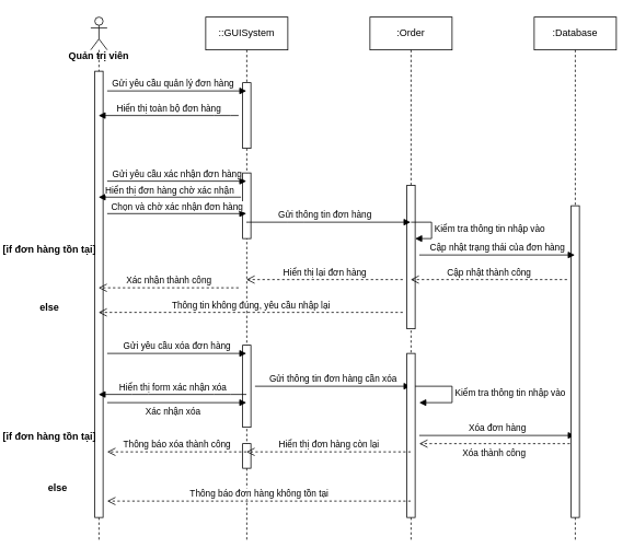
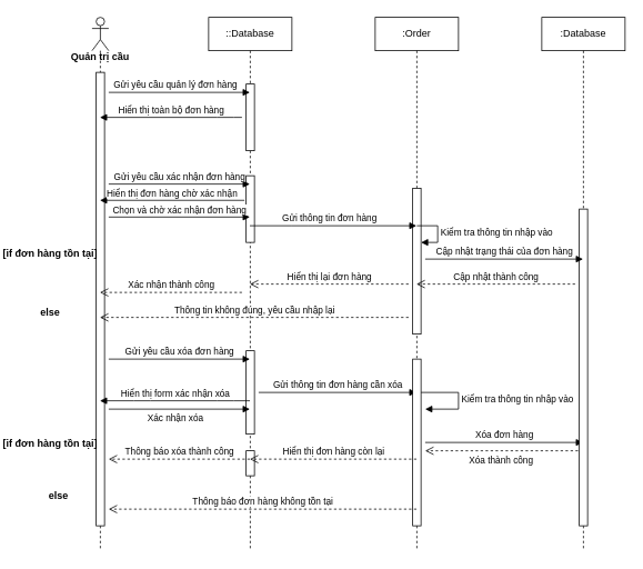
  <mxCell id="0" />
  <mxCell id="1" parent="0" />
  <mxCell id="2" value="" style="shape=umlLifeline;participant=umlActor;perimeter=lifelinePerimeter;whiteSpace=wrap;html=1;container=1;collapsible=0;recursiveResize=0;verticalAlign=top;spacingTop=36;outlineConnect=0;" vertex="1" parent="1"><mxGeometry x="110" y="20" width="20" height="640" as="geometry" /></mxCell>
  <mxCell id="3" value="" style="html=1;points=[];perimeter=orthogonalPerimeter;" vertex="1" parent="2"><mxGeometry x="5" y="66" width="10" height="544" as="geometry" /></mxCell>
- <mxCell id="4" value="::GUISystem&lt;br&gt;" style="shape=umlLifeline;perimeter=lifelinePerimeter;whiteSpace=wrap;html=1;container=1;collapsible=0;recursiveResize=0;outlineConnect=0;" vertex="1" parent="1"><mxGeometry x="250" y="20" width="100" height="640" as="geometry" /></mxCell>
+ <mxCell id="4" value="::Database&lt;br&gt;" style="shape=umlLifeline;perimeter=lifelinePerimeter;whiteSpace=wrap;html=1;container=1;collapsible=0;recursiveResize=0;outlineConnect=0;" vertex="1" parent="1"><mxGeometry x="250" y="20" width="100" height="640" as="geometry" /></mxCell>
  <mxCell id="5" value="" style="html=1;points=[];perimeter=orthogonalPerimeter;" vertex="1" parent="4"><mxGeometry x="45" y="80" width="10" height="80" as="geometry" /></mxCell>
  <mxCell id="6" value="" style="html=1;points=[];perimeter=orthogonalPerimeter;" vertex="1" parent="4"><mxGeometry x="45" y="190" width="10" height="80" as="geometry" /></mxCell>
  <mxCell id="7" value="" style="html=1;points=[];perimeter=orthogonalPerimeter;" vertex="1" parent="4"><mxGeometry x="45" y="400" width="10" height="100" as="geometry" /></mxCell>
  <mxCell id="8" value="Gửi thông tin đơn hàng cần xóa" style="html=1;verticalAlign=bottom;endArrow=block;" edge="1" parent="4" target="10"><mxGeometry width="80" relative="1" as="geometry"><mxPoint x="60" y="450" as="sourcePoint" /><mxPoint x="140" y="450" as="targetPoint" /></mxGeometry></mxCell>
  <mxCell id="9" value="" style="html=1;points=[];perimeter=orthogonalPerimeter;" vertex="1" parent="4"><mxGeometry x="45" y="520" width="10" height="30" as="geometry" /></mxCell>
  <mxCell id="10" value=":Order&lt;br&gt;" style="shape=umlLifeline;perimeter=lifelinePerimeter;whiteSpace=wrap;html=1;container=1;collapsible=0;recursiveResize=0;outlineConnect=0;" vertex="1" parent="1"><mxGeometry x="450" y="20" width="100" height="640" as="geometry" /></mxCell>
  <mxCell id="11" value="" style="html=1;points=[];perimeter=orthogonalPerimeter;" vertex="1" parent="10"><mxGeometry x="45" y="205" width="10" height="175" as="geometry" /></mxCell>
  <mxCell id="12" value="" style="html=1;points=[];perimeter=orthogonalPerimeter;" vertex="1" parent="10"><mxGeometry x="45" y="410" width="10" height="200" as="geometry" /></mxCell>
  <mxCell id="13" value="Xóa đơn hàng" style="html=1;verticalAlign=bottom;endArrow=block;" edge="1" parent="10" target="15"><mxGeometry width="80" relative="1" as="geometry"><mxPoint x="60" y="510" as="sourcePoint" /><mxPoint x="140" y="510" as="targetPoint" /></mxGeometry></mxCell>
  <mxCell id="14" value="Xóa thành công" style="html=1;verticalAlign=bottom;endArrow=open;dashed=1;endSize=8;" edge="1" parent="10" source="15"><mxGeometry x="0.05" y="20" relative="1" as="geometry"><mxPoint x="140" y="520" as="sourcePoint" /><mxPoint x="60" y="520" as="targetPoint" /><mxPoint as="offset" /></mxGeometry></mxCell>
  <mxCell id="15" value=":Database" style="shape=umlLifeline;perimeter=lifelinePerimeter;whiteSpace=wrap;html=1;container=1;collapsible=0;recursiveResize=0;outlineConnect=0;" vertex="1" parent="1"><mxGeometry x="650" y="20" width="100" height="640" as="geometry" /></mxCell>
  <mxCell id="16" value="" style="html=1;points=[];perimeter=orthogonalPerimeter;" vertex="1" parent="15"><mxGeometry x="45" y="230" width="10" height="380" as="geometry" /></mxCell>
- <mxCell id="17" value="Quản trị viên&#10;" style="text;align=center;fontStyle=1;verticalAlign=middle;spacingLeft=3;spacingRight=3;strokeColor=none;rotatable=0;points=[[0,0.5],[1,0.5]];portConstraint=eastwest;" vertex="1" parent="1"><mxGeometry x="80" y="60" width="80" height="26" as="geometry" /></mxCell>
+ <mxCell id="17" value="Quản trị cầu&#10;" style="text;align=center;fontStyle=1;verticalAlign=middle;spacingLeft=3;spacingRight=3;strokeColor=none;rotatable=0;points=[[0,0.5],[1,0.5]];portConstraint=eastwest;" vertex="1" parent="1"><mxGeometry x="80" y="60" width="80" height="26" as="geometry" /></mxCell>
  <mxCell id="18" value="Gửi yêu cầu quản lý đơn hàng" style="html=1;verticalAlign=bottom;endArrow=block;" edge="1" parent="1" target="4"><mxGeometry x="-0.056" width="80" relative="1" as="geometry"><mxPoint x="130" y="110" as="sourcePoint" /><mxPoint x="210" y="110" as="targetPoint" /><mxPoint as="offset" /></mxGeometry></mxCell>
  <mxCell id="19" value="Hiển thị toàn bộ đơn hàng" style="html=1;verticalAlign=bottom;endArrow=block;" edge="1" parent="1" target="2"><mxGeometry width="80" relative="1" as="geometry"><mxPoint x="290" y="140" as="sourcePoint" /><mxPoint x="290" y="140" as="targetPoint" /><Array as="points"><mxPoint x="270" y="140" /></Array></mxGeometry></mxCell>
  <mxCell id="20" value="Gửi yêu cầu xác nhận đơn hàng" style="html=1;verticalAlign=bottom;endArrow=block;" edge="1" parent="1" target="4"><mxGeometry width="80" relative="1" as="geometry"><mxPoint x="130" y="220" as="sourcePoint" /><mxPoint x="210" y="220" as="targetPoint" /></mxGeometry></mxCell>
  <mxCell id="21" value="Hiển thị đơn hàng chờ xác nhận" style="html=1;verticalAlign=bottom;endArrow=block;exitX=-0.2;exitY=0.369;exitDx=0;exitDy=0;exitPerimeter=0;" edge="1" parent="1" source="6" target="2"><mxGeometry width="80" relative="1" as="geometry"><mxPoint x="210" y="240" as="sourcePoint" /><mxPoint x="290" y="240" as="targetPoint" /></mxGeometry></mxCell>
  <mxCell id="22" value="Gửi thông tin đơn hàng" style="html=1;verticalAlign=bottom;endArrow=block;" edge="1" parent="1" source="4" target="10"><mxGeometry x="-0.05" width="80" relative="1" as="geometry"><mxPoint x="310" y="250" as="sourcePoint" /><mxPoint x="390" y="250" as="targetPoint" /><Array as="points"><mxPoint x="360" y="270" /></Array><mxPoint as="offset" /></mxGeometry></mxCell>
  <mxCell id="23" value="Kiểm tra thông tin nhập vào" style="edgeStyle=orthogonalEdgeStyle;html=1;align=left;spacingLeft=2;endArrow=block;rounded=0;" edge="1" parent="1"><mxGeometry relative="1" as="geometry"><mxPoint x="500" y="270" as="sourcePoint" /><Array as="points"><mxPoint x="525" y="270" /><mxPoint x="525" y="290" /></Array><mxPoint x="505" y="290" as="targetPoint" /></mxGeometry></mxCell>
  <mxCell id="24" value="Chọn và chờ xác nhận đơn hàng" style="html=1;verticalAlign=bottom;endArrow=block;" edge="1" parent="1" target="4"><mxGeometry width="80" relative="1" as="geometry"><mxPoint x="130" y="259.58" as="sourcePoint" /><mxPoint x="210" y="259.58" as="targetPoint" /></mxGeometry></mxCell>
  <mxCell id="25" value="Cập nhật trạng thái của đơn hàng" style="html=1;verticalAlign=bottom;endArrow=block;" edge="1" parent="1" target="15"><mxGeometry width="80" relative="1" as="geometry"><mxPoint x="510" y="310" as="sourcePoint" /><mxPoint x="590" y="310" as="targetPoint" /><mxPoint as="offset" /></mxGeometry></mxCell>
  <mxCell id="26" value="Cập nhật thành công" style="html=1;verticalAlign=bottom;endArrow=open;dashed=1;endSize=8;" edge="1" parent="1" target="10"><mxGeometry relative="1" as="geometry"><mxPoint x="690" y="340" as="sourcePoint" /><mxPoint x="610" y="340" as="targetPoint" /></mxGeometry></mxCell>
  <mxCell id="27" value="Hiển thị lại đơn hàng" style="html=1;verticalAlign=bottom;endArrow=open;dashed=1;endSize=8;" edge="1" parent="1" target="4"><mxGeometry relative="1" as="geometry"><mxPoint x="490" y="340" as="sourcePoint" /><mxPoint x="410" y="340" as="targetPoint" /></mxGeometry></mxCell>
  <mxCell id="28" value="Xác nhận thành công" style="html=1;verticalAlign=bottom;endArrow=open;dashed=1;endSize=8;" edge="1" parent="1" target="2"><mxGeometry relative="1" as="geometry"><mxPoint x="290" y="350" as="sourcePoint" /><mxPoint x="210" y="350" as="targetPoint" /></mxGeometry></mxCell>
  <mxCell id="29" value="Thông tin không đúng, yêu cầu nhập lại" style="html=1;verticalAlign=bottom;endArrow=open;dashed=1;endSize=8;" edge="1" parent="1" target="2"><mxGeometry relative="1" as="geometry"><mxPoint x="490" y="380" as="sourcePoint" /><mxPoint x="410" y="380" as="targetPoint" /></mxGeometry></mxCell>
  <mxCell id="30" value="Gửi yêu cầu xóa đơn hàng" style="html=1;verticalAlign=bottom;endArrow=block;" edge="1" parent="1" target="4"><mxGeometry width="80" relative="1" as="geometry"><mxPoint x="130" y="430" as="sourcePoint" /><mxPoint x="210" y="430" as="targetPoint" /></mxGeometry></mxCell>
  <mxCell id="31" value="Hiển thị form xác nhận xóa" style="html=1;verticalAlign=bottom;endArrow=block;" edge="1" parent="1" source="4" target="2"><mxGeometry width="80" relative="1" as="geometry"><mxPoint x="240" y="460" as="sourcePoint" /><mxPoint x="230" y="460" as="targetPoint" /><Array as="points"><mxPoint x="270" y="480" /><mxPoint x="170" y="480" /></Array></mxGeometry></mxCell>
  <mxCell id="32" value="Kiểm tra thông tin nhập vào" style="edgeStyle=orthogonalEdgeStyle;html=1;align=left;spacingLeft=2;endArrow=block;rounded=0;entryX=1;entryY=0;" edge="1" parent="1"><mxGeometry relative="1" as="geometry"><mxPoint x="505" y="470" as="sourcePoint" /><Array as="points"><mxPoint x="550" y="470" /><mxPoint x="550" y="490" /></Array><mxPoint x="510" y="490" as="targetPoint" /></mxGeometry></mxCell>
  <mxCell id="33" value="Xác nhận xóa" style="html=1;verticalAlign=bottom;endArrow=block;" edge="1" parent="1" target="4"><mxGeometry x="-0.056" y="-20" width="80" relative="1" as="geometry"><mxPoint x="130" y="490" as="sourcePoint" /><mxPoint x="210" y="490" as="targetPoint" /><mxPoint as="offset" /></mxGeometry></mxCell>
  <mxCell id="34" value="Hiển thị đơn hàng còn lại" style="html=1;verticalAlign=bottom;endArrow=open;dashed=1;endSize=8;" edge="1" parent="1" source="10" target="4"><mxGeometry relative="1" as="geometry"><mxPoint x="400" y="550" as="sourcePoint" /><mxPoint x="320" y="550" as="targetPoint" /><Array as="points"><mxPoint x="370" y="550" /></Array></mxGeometry></mxCell>
  <mxCell id="35" value="Thông báo xóa thành công" style="html=1;verticalAlign=bottom;endArrow=open;dashed=1;endSize=8;" edge="1" parent="1" source="4"><mxGeometry relative="1" as="geometry"><mxPoint x="220" y="550" as="sourcePoint" /><mxPoint x="130" y="550" as="targetPoint" /></mxGeometry></mxCell>
  <mxCell id="36" value="Thông báo đơn hàng không tồn tại" style="html=1;verticalAlign=bottom;endArrow=open;dashed=1;endSize=8;" edge="1" parent="1" source="10"><mxGeometry relative="1" as="geometry"><mxPoint x="220" y="610" as="sourcePoint" /><mxPoint x="130" y="610" as="targetPoint" /></mxGeometry></mxCell>
  <mxCell id="37" value="[if đơn hàng tồn tại]" style="text;align=center;fontStyle=1;verticalAlign=middle;spacingLeft=3;spacingRight=3;strokeColor=none;rotatable=0;points=[[0,0.5],[1,0.5]];portConstraint=eastwest;" vertex="1" parent="1"><mxGeometry x="20" y="517" width="80" height="26" as="geometry" /></mxCell>
  <mxCell id="38" value="else" style="text;align=center;fontStyle=1;verticalAlign=middle;spacingLeft=3;spacingRight=3;strokeColor=none;rotatable=0;points=[[0,0.5],[1,0.5]];portConstraint=eastwest;" vertex="1" parent="1"><mxGeometry x="30" y="580" width="80" height="26" as="geometry" /></mxCell>
  <mxCell id="39" value="[if đơn hàng tồn tại]" style="text;align=center;fontStyle=1;verticalAlign=middle;spacingLeft=3;spacingRight=3;strokeColor=none;rotatable=0;points=[[0,0.5],[1,0.5]];portConstraint=eastwest;" vertex="1" parent="1"><mxGeometry x="20" y="290" width="80" height="26" as="geometry" /></mxCell>
  <mxCell id="40" value="else" style="text;align=center;fontStyle=1;verticalAlign=middle;spacingLeft=3;spacingRight=3;strokeColor=none;rotatable=0;points=[[0,0.5],[1,0.5]];portConstraint=eastwest;" vertex="1" parent="1"><mxGeometry x="20" y="360" width="80" height="26" as="geometry" /></mxCell>
